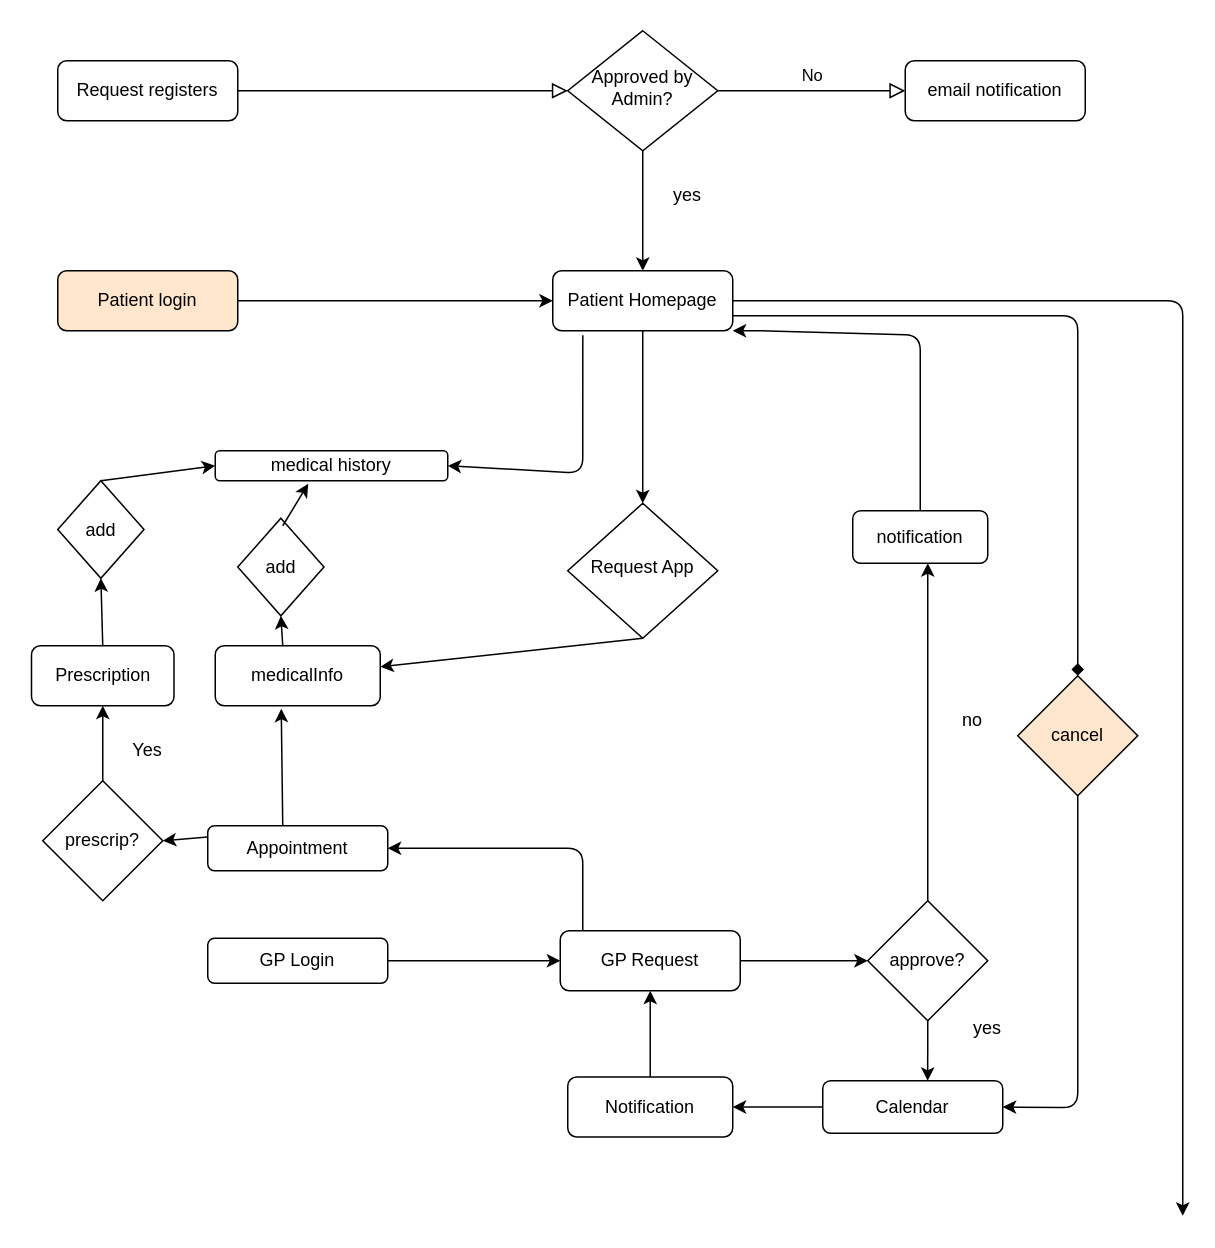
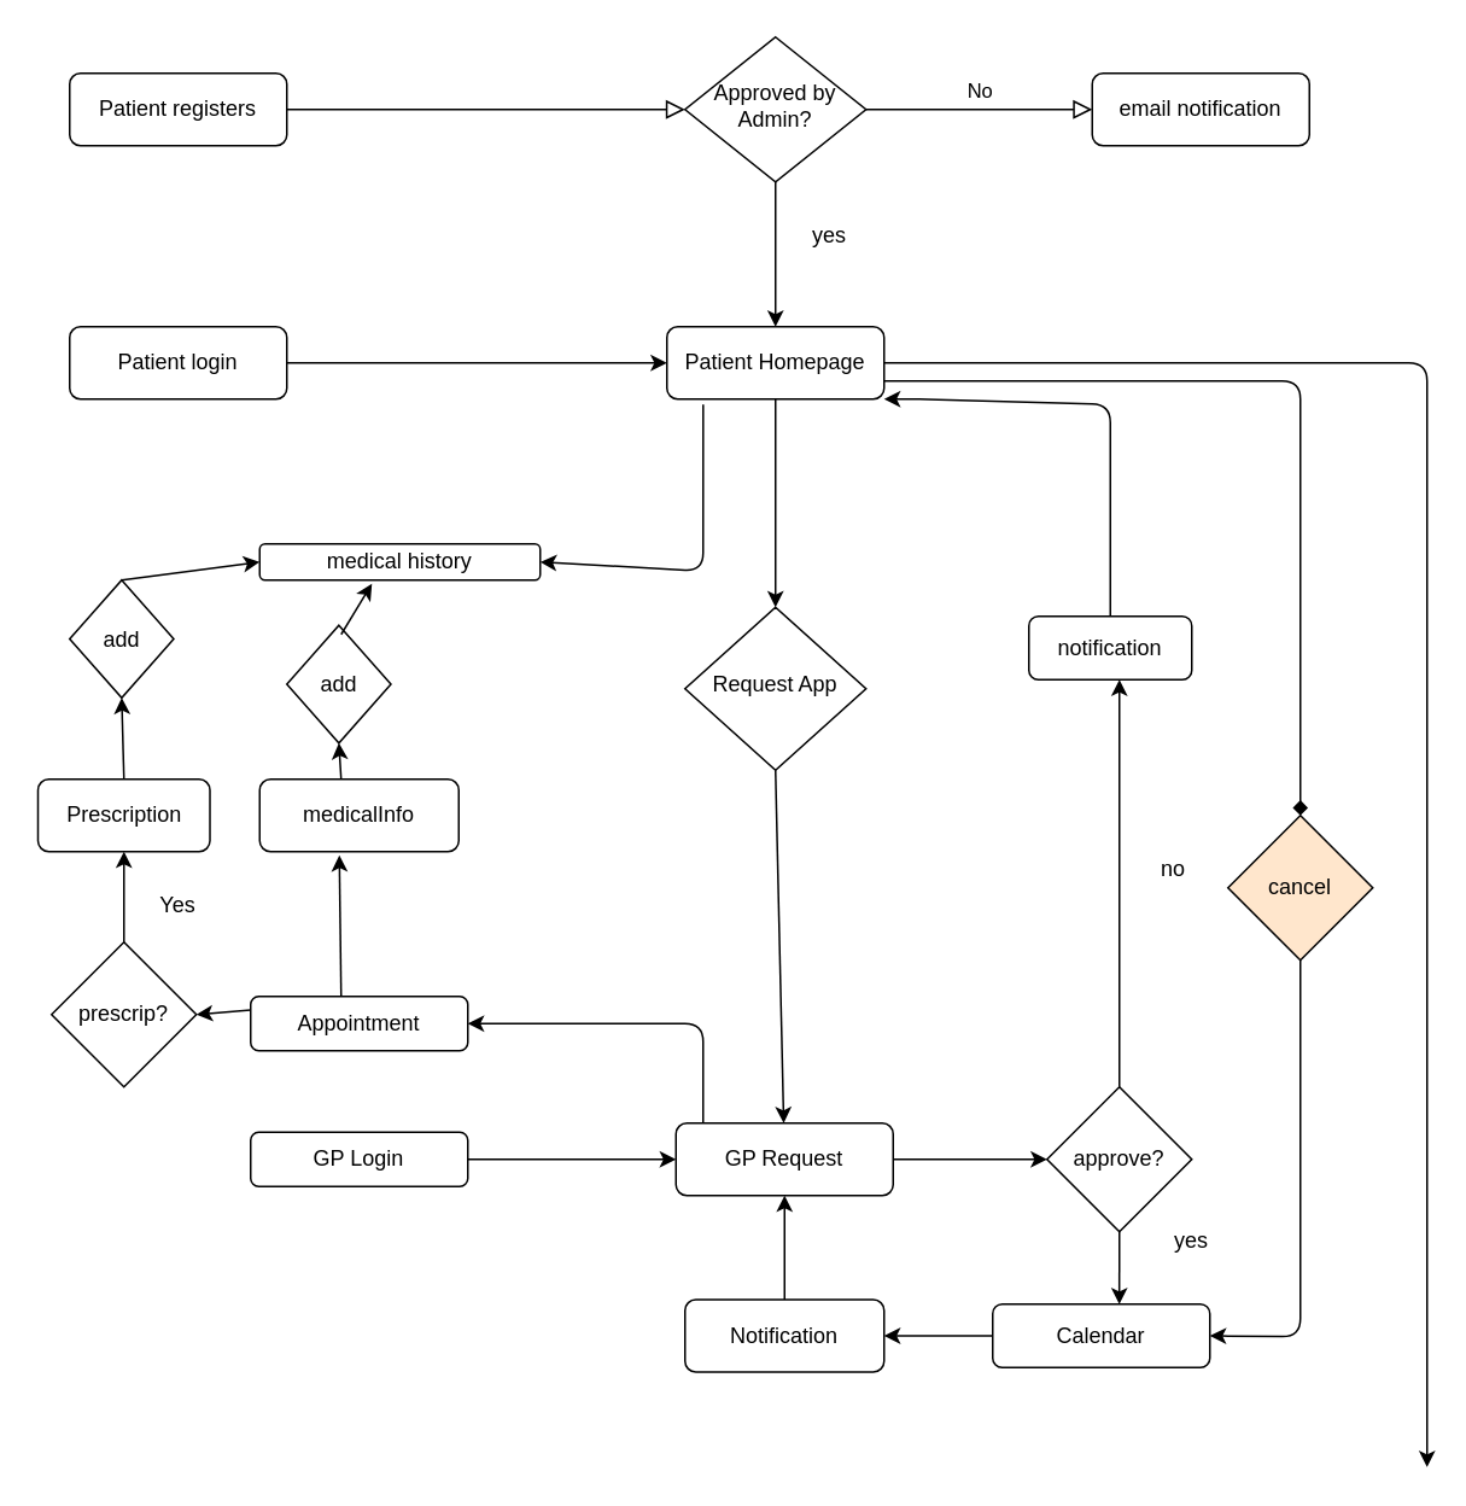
  <mxCell id="0" />
  <mxCell id="1" parent="0" />
  <mxCell id="2" value="" style="rounded=0;html=1;jettySize=auto;orthogonalLoop=1;fontSize=11;endArrow=block;endFill=0;endSize=8;strokeWidth=1;shadow=0;labelBackgroundColor=none;edgeStyle=orthogonalEdgeStyle;" parent="1" source="3" target="5" edge="1"><mxGeometry relative="1" as="geometry" /></mxCell>
- <mxCell id="3" value="Request registers" style="rounded=1;whiteSpace=wrap;html=1;fontSize=12;glass=0;strokeWidth=1;shadow=0;" parent="1" vertex="1"><mxGeometry x="38" y="40" width="120" height="40" as="geometry" /></mxCell>
+ <mxCell id="3" value="Patient registers" style="rounded=1;whiteSpace=wrap;html=1;fontSize=12;glass=0;strokeWidth=1;shadow=0;" parent="1" vertex="1"><mxGeometry x="38" y="40" width="120" height="40" as="geometry" /></mxCell>
  <mxCell id="4" value="No" style="edgeStyle=orthogonalEdgeStyle;rounded=0;html=1;jettySize=auto;orthogonalLoop=1;fontSize=11;endArrow=block;endFill=0;endSize=8;strokeWidth=1;shadow=0;labelBackgroundColor=none;" parent="1" source="5" target="6" edge="1"><mxGeometry y="10" relative="1" as="geometry"><mxPoint as="offset" /></mxGeometry></mxCell>
  <mxCell id="5" value="Approved by Admin?" style="rhombus;whiteSpace=wrap;html=1;shadow=0;fontFamily=Helvetica;fontSize=12;align=center;strokeWidth=1;spacing=6;spacingTop=-4;" parent="1" vertex="1"><mxGeometry x="378" y="20" width="100" height="80" as="geometry" /></mxCell>
  <mxCell id="6" value="email notification" style="rounded=1;whiteSpace=wrap;html=1;fontSize=12;glass=0;strokeWidth=1;shadow=0;" parent="1" vertex="1"><mxGeometry x="603" y="40" width="120" height="40" as="geometry" /></mxCell>
  <mxCell id="7" value="" style="endArrow=classic;html=1;exitX=0.5;exitY=1;exitDx=0;exitDy=0;entryX=0.5;entryY=0;entryDx=0;entryDy=0;" edge="1" parent="1" source="18" target="8"><mxGeometry width="50" height="50" relative="1" as="geometry"><mxPoint x="258" y="240" as="sourcePoint" /><mxPoint x="268" y="300" as="targetPoint" /></mxGeometry></mxCell>
  <mxCell id="8" value="Request App" style="rhombus;whiteSpace=wrap;html=1;shadow=0;fontFamily=Helvetica;fontSize=12;align=center;strokeWidth=1;spacing=6;spacingTop=-4;" vertex="1" parent="1"><mxGeometry x="378" y="335" width="100" height="90" as="geometry" /></mxCell>
- <mxCell id="9" value="Patient login" style="rounded=1;whiteSpace=wrap;html=1;fillColor=#ffe6cc;" vertex="1" parent="1"><mxGeometry x="38" y="180" width="120" height="40" as="geometry" /></mxCell>
+ <mxCell id="9" value="Patient login" style="rounded=1;whiteSpace=wrap;html=1;" vertex="1" parent="1"><mxGeometry x="38" y="180" width="120" height="40" as="geometry" /></mxCell>
  <mxCell id="10" value="" style="endArrow=classic;html=1;entryX=0;entryY=0.5;entryDx=0;entryDy=0;" edge="1" parent="1" target="18"><mxGeometry width="50" height="50" relative="1" as="geometry"><mxPoint x="158" y="200" as="sourcePoint" /><mxPoint x="208" y="150" as="targetPoint" /></mxGeometry></mxCell>
  <mxCell id="11" value="Calendar" style="rounded=1;whiteSpace=wrap;html=1;" vertex="1" parent="1"><mxGeometry x="548" y="720" width="120" height="35" as="geometry" /></mxCell>
  <mxCell id="12" value="GP Request" style="rounded=1;whiteSpace=wrap;html=1;" vertex="1" parent="1"><mxGeometry x="373" y="620" width="120" height="40" as="geometry" /></mxCell>
  <mxCell id="13" value="GP Login" style="rounded=1;whiteSpace=wrap;html=1;" vertex="1" parent="1"><mxGeometry x="138" y="625" width="120" height="30" as="geometry" /></mxCell>
  <mxCell id="14" value="" style="endArrow=classic;html=1;entryX=0;entryY=0.5;entryDx=0;entryDy=0;" edge="1" parent="1" source="13" target="12"><mxGeometry width="50" height="50" relative="1" as="geometry"><mxPoint x="508" y="630" as="sourcePoint" /><mxPoint x="558" y="580" as="targetPoint" /></mxGeometry></mxCell>
- <mxCell id="15" value="" style="endArrow=classic;html=1;exitX=0.5;exitY=1;exitDx=0;exitDy=0;" edge="1" parent="1" source="8" target="46"><mxGeometry width="50" height="50" relative="1" as="geometry"><mxPoint x="378" y="480" as="sourcePoint" /><mxPoint x="428" y="430" as="targetPoint" /></mxGeometry></mxCell>
+ <mxCell id="15" value="" style="endArrow=classic;html=1;exitX=0.5;exitY=1;exitDx=0;exitDy=0;" edge="1" parent="1" source="8" target="12"><mxGeometry width="50" height="50" relative="1" as="geometry"><mxPoint x="378" y="480" as="sourcePoint" /><mxPoint x="428" y="430" as="targetPoint" /></mxGeometry></mxCell>
  <mxCell id="16" value="" style="endArrow=classic;html=1;exitX=1;exitY=0.5;exitDx=0;exitDy=0;entryX=0;entryY=0.5;entryDx=0;entryDy=0;" edge="1" parent="1" source="12" target="27"><mxGeometry width="50" height="50" relative="1" as="geometry"><mxPoint x="378" y="540" as="sourcePoint" /><mxPoint x="428" y="490" as="targetPoint" /></mxGeometry></mxCell>
  <mxCell id="17" value="" style="endArrow=classic;html=1;exitX=0.5;exitY=1;exitDx=0;exitDy=0;entryX=0.583;entryY=0;entryDx=0;entryDy=0;entryPerimeter=0;" edge="1" parent="1" source="27" target="11"><mxGeometry width="50" height="50" relative="1" as="geometry"><mxPoint x="378" y="660" as="sourcePoint" /><mxPoint x="428" y="610" as="targetPoint" /></mxGeometry></mxCell>
  <mxCell id="18" value="Patient Homepage" style="rounded=1;whiteSpace=wrap;html=1;fontSize=12;glass=0;strokeWidth=1;shadow=0;" parent="1" vertex="1"><mxGeometry x="368" y="180" width="120" height="40" as="geometry" /></mxCell>
  <mxCell id="19" value="yes" style="text;html=1;strokeColor=none;fillColor=none;align=center;verticalAlign=middle;whiteSpace=wrap;rounded=0;" vertex="1" parent="1"><mxGeometry x="638" y="675" width="40" height="20" as="geometry" /></mxCell>
  <mxCell id="20" value="notification" style="rounded=1;whiteSpace=wrap;html=1;" vertex="1" parent="1"><mxGeometry x="568" y="340" width="90" height="35" as="geometry" /></mxCell>
  <mxCell id="21" value="no" style="text;html=1;strokeColor=none;fillColor=none;align=center;verticalAlign=middle;whiteSpace=wrap;rounded=0;" vertex="1" parent="1"><mxGeometry x="628" y="470" width="40" height="20" as="geometry" /></mxCell>
  <mxCell id="22" value="" style="endArrow=classic;html=1;exitX=0.5;exitY=0;exitDx=0;exitDy=0;entryX=1;entryY=1;entryDx=0;entryDy=0;" edge="1" parent="1" source="20" target="18"><mxGeometry width="50" height="50" relative="1" as="geometry"><mxPoint x="618" y="223" as="sourcePoint" /><mxPoint x="408" y="223" as="targetPoint" /><Array as="points"><mxPoint x="613" y="223" /><mxPoint x="508" y="220" /></Array></mxGeometry></mxCell>
  <mxCell id="23" value="cancel" style="rhombus;whiteSpace=wrap;html=1;fillColor=#ffe6cc;" vertex="1" parent="1"><mxGeometry x="678" y="450" width="80" height="80" as="geometry" /></mxCell>
  <mxCell id="24" value="" style="endArrow=diamond;html=1;exitX=1;exitY=0.75;exitDx=0;exitDy=0;entryX=0.5;entryY=0;entryDx=0;entryDy=0;" edge="1" parent="1" source="18" target="23"><mxGeometry width="50" height="50" relative="1" as="geometry"><mxPoint x="453" y="260" as="sourcePoint" /><mxPoint x="538" y="340" as="targetPoint" /><Array as="points"><mxPoint x="718" y="210" /></Array></mxGeometry></mxCell>
  <mxCell id="25" value="Notification" style="rounded=1;whiteSpace=wrap;html=1;" vertex="1" parent="1"><mxGeometry x="378" y="717.5" width="110" height="40" as="geometry" /></mxCell>
  <mxCell id="26" value="" style="endArrow=classic;html=1;" edge="1" parent="1" source="27"><mxGeometry width="50" height="50" relative="1" as="geometry"><mxPoint x="528" y="545" as="sourcePoint" /><mxPoint x="618" y="375" as="targetPoint" /><Array as="points" /></mxGeometry></mxCell>
  <mxCell id="27" value="approve?" style="rhombus;whiteSpace=wrap;html=1;" vertex="1" parent="1"><mxGeometry x="578" y="600" width="80" height="80" as="geometry" /></mxCell>
  <mxCell id="28" value="" style="endArrow=classic;html=1;exitX=0.5;exitY=1;exitDx=0;exitDy=0;" edge="1" parent="1" source="5" target="18"><mxGeometry width="50" height="50" relative="1" as="geometry"><mxPoint x="448" y="150" as="sourcePoint" /><mxPoint x="498" y="100" as="targetPoint" /></mxGeometry></mxCell>
  <mxCell id="29" value="yes" style="text;html=1;strokeColor=none;fillColor=none;align=center;verticalAlign=middle;whiteSpace=wrap;rounded=0;" vertex="1" parent="1"><mxGeometry x="438" y="120" width="40" height="20" as="geometry" /></mxCell>
  <mxCell id="30" value="Appointment" style="rounded=1;whiteSpace=wrap;html=1;" vertex="1" parent="1"><mxGeometry x="138" y="550" width="120" height="30" as="geometry" /></mxCell>
  <mxCell id="31" value="medical history" style="rounded=1;whiteSpace=wrap;html=1;" vertex="1" parent="1"><mxGeometry x="143" y="300" width="155" height="20" as="geometry" /></mxCell>
  <mxCell id="32" value="" style="endArrow=classic;html=1;entryX=1;entryY=0.5;entryDx=0;entryDy=0;exitX=0.167;exitY=1.075;exitDx=0;exitDy=0;exitPerimeter=0;" edge="1" parent="1" source="18" target="31"><mxGeometry width="50" height="50" relative="1" as="geometry"><mxPoint x="418" y="255" as="sourcePoint" /><mxPoint x="348" y="255" as="targetPoint" /><Array as="points"><mxPoint x="388" y="315" /></Array></mxGeometry></mxCell>
  <mxCell id="33" value="" style="endArrow=classic;html=1;exitX=0;exitY=0.5;exitDx=0;exitDy=0;entryX=1;entryY=0.5;entryDx=0;entryDy=0;" edge="1" parent="1" source="11" target="25"><mxGeometry width="50" height="50" relative="1" as="geometry"><mxPoint x="68" y="650" as="sourcePoint" /><mxPoint x="118" y="600" as="targetPoint" /></mxGeometry></mxCell>
  <mxCell id="34" value="" style="endArrow=classic;html=1;exitX=0.5;exitY=1;exitDx=0;exitDy=0;entryX=1;entryY=0.5;entryDx=0;entryDy=0;" edge="1" parent="1" source="23" target="11"><mxGeometry width="50" height="50" relative="1" as="geometry"><mxPoint x="748" y="570" as="sourcePoint" /><mxPoint x="718" y="730" as="targetPoint" /><Array as="points"><mxPoint x="718" y="738" /></Array></mxGeometry></mxCell>
  <mxCell id="35" value="" style="endArrow=classic;html=1;exitX=0.5;exitY=0;exitDx=0;exitDy=0;entryX=0.5;entryY=1;entryDx=0;entryDy=0;" edge="1" parent="1" source="25" target="12"><mxGeometry width="50" height="50" relative="1" as="geometry"><mxPoint x="403" y="710" as="sourcePoint" /><mxPoint x="453" y="660" as="targetPoint" /></mxGeometry></mxCell>
  <mxCell id="36" value="" style="endArrow=classic;html=1;entryX=1;entryY=0.5;entryDx=0;entryDy=0;" edge="1" parent="1" target="30"><mxGeometry width="50" height="50" relative="1" as="geometry"><mxPoint x="388" y="620" as="sourcePoint" /><mxPoint x="388" y="560" as="targetPoint" /><Array as="points"><mxPoint x="388" y="565" /></Array></mxGeometry></mxCell>
  <mxCell id="37" value="prescrip?" style="rhombus;whiteSpace=wrap;html=1;" vertex="1" parent="1"><mxGeometry x="28" y="520" width="80" height="80" as="geometry" /></mxCell>
  <mxCell id="38" value="Prescription" style="rounded=1;whiteSpace=wrap;html=1;" vertex="1" parent="1"><mxGeometry x="20.5" y="430" width="95" height="40" as="geometry" /></mxCell>
  <mxCell id="39" value="" style="endArrow=classic;html=1;" edge="1" parent="1"><mxGeometry width="50" height="50" relative="1" as="geometry"><mxPoint x="188" y="550" as="sourcePoint" /><mxPoint x="187" y="472" as="targetPoint" /></mxGeometry></mxCell>
  <mxCell id="40" value="" style="endArrow=classic;html=1;exitX=0;exitY=0.25;exitDx=0;exitDy=0;entryX=1;entryY=0.5;entryDx=0;entryDy=0;" edge="1" parent="1" source="30" target="37"><mxGeometry width="50" height="50" relative="1" as="geometry"><mxPoint x="115.5" y="520" as="sourcePoint" /><mxPoint x="165.5" y="470" as="targetPoint" /></mxGeometry></mxCell>
  <mxCell id="41" value="" style="endArrow=classic;html=1;entryX=0.5;entryY=1;entryDx=0;entryDy=0;exitX=0.5;exitY=0;exitDx=0;exitDy=0;" edge="1" parent="1" source="37" target="38"><mxGeometry width="50" height="50" relative="1" as="geometry"><mxPoint x="73" y="530" as="sourcePoint" /><mxPoint x="123" y="480" as="targetPoint" /></mxGeometry></mxCell>
  <mxCell id="42" value="add" style="rhombus;whiteSpace=wrap;html=1;" vertex="1" parent="1"><mxGeometry x="38" y="320" width="57.5" height="65" as="geometry" /></mxCell>
  <mxCell id="43" value="" style="endArrow=classic;html=1;exitX=0.5;exitY=0;exitDx=0;exitDy=0;entryX=0.5;entryY=1;entryDx=0;entryDy=0;" edge="1" parent="1" source="38" target="42"><mxGeometry width="50" height="50" relative="1" as="geometry"><mxPoint x="88" y="420" as="sourcePoint" /><mxPoint x="138" y="370" as="targetPoint" /></mxGeometry></mxCell>
  <mxCell id="44" value="" style="endArrow=classic;html=1;entryX=0;entryY=0.5;entryDx=0;entryDy=0;exitX=0.5;exitY=0;exitDx=0;exitDy=0;" edge="1" parent="1" source="42" target="31"><mxGeometry width="50" height="50" relative="1" as="geometry"><mxPoint x="65.5" y="330" as="sourcePoint" /><mxPoint x="115.5" y="280" as="targetPoint" /></mxGeometry></mxCell>
  <mxCell id="45" value="Yes" style="text;html=1;strokeColor=none;fillColor=none;align=center;verticalAlign=middle;whiteSpace=wrap;rounded=0;" vertex="1" parent="1"><mxGeometry x="78" y="490" width="40" height="20" as="geometry" /></mxCell>
  <mxCell id="46" value="medicalInfo" style="rounded=1;whiteSpace=wrap;html=1;" vertex="1" parent="1"><mxGeometry x="143" y="430" width="110" height="40" as="geometry" /></mxCell>
  <mxCell id="47" value="add" style="rhombus;whiteSpace=wrap;html=1;" vertex="1" parent="1"><mxGeometry x="158" y="345" width="57.5" height="65" as="geometry" /></mxCell>
  <mxCell id="48" value="" style="endArrow=classic;html=1;entryX=0.5;entryY=1;entryDx=0;entryDy=0;" edge="1" parent="1" target="47"><mxGeometry width="50" height="50" relative="1" as="geometry"><mxPoint x="188" y="430" as="sourcePoint" /><mxPoint x="238" y="380" as="targetPoint" /></mxGeometry></mxCell>
  <mxCell id="49" value="" style="endArrow=classic;html=1;entryX=0.4;entryY=1.1;entryDx=0;entryDy=0;entryPerimeter=0;" edge="1" parent="1" target="31"><mxGeometry width="50" height="50" relative="1" as="geometry"><mxPoint x="188" y="350" as="sourcePoint" /><mxPoint x="238" y="300" as="targetPoint" /></mxGeometry></mxCell>
  <mxCell id="50" value="" style="endArrow=classic;html=1;" edge="1" parent="1"><mxGeometry width="50" height="50" relative="1" as="geometry"><mxPoint x="488" y="200" as="sourcePoint" /><mxPoint x="788" y="810" as="targetPoint" /><Array as="points"><mxPoint x="788" y="200" /></Array></mxGeometry></mxCell>
